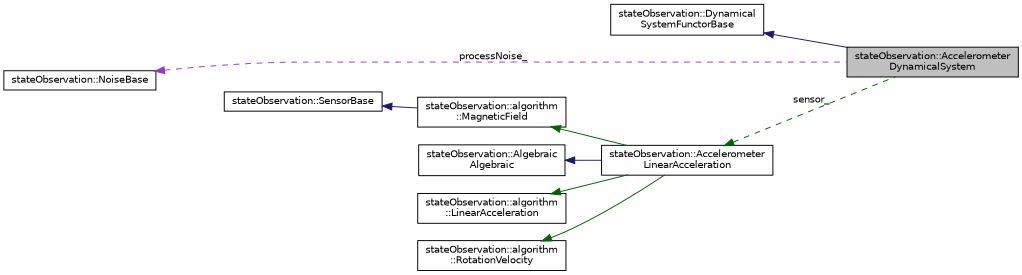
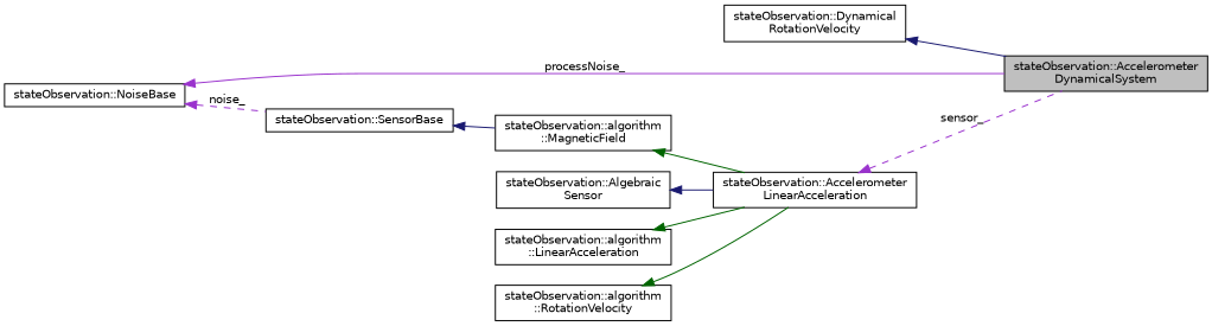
  digraph {
    rankdir=LR
    node [color=black fillcolor=white fontname=Helvetica fontsize=10 shape=record style=filled]
    edge [color=midnightblue dir=back fontname=Helvetica fontsize=10 labelfontname=Helvetica labelfontsize=10 style=solid]
    n1 [fillcolor=grey75 fontcolor=black height=0.2 label="stateObservation::Accelerometer\lDynamicalSystem" width=0.4]
-   n2 [height=0.2 label="stateObservation::Dynamical\lSystemFunctorBase" width=0.4]
+   n2 [height=0.2 label="stateObservation::Dynamical\lRotationVelocity" width=0.4]
    n3 [height=0.2 label="stateObservation::NoiseBase" width=0.4]
    n4 [height=0.2 label="stateObservation::SensorBase" width=0.4]
    n5 [height=0.2 label="stateObservation::algorithm\l::MagneticField" width=0.4]
    n6 [height=0.2 label="stateObservation::Accelerometer\lLinearAcceleration" width=0.4]
-   n7 [height=0.2 label="stateObservation::Algebraic\lAlgebraic" width=0.4]
+   n7 [height=0.2 label="stateObservation::Algebraic\lSensor" width=0.4]
    n8 [height=0.2 label="stateObservation::algorithm\l::LinearAcceleration" width=0.4]
    n9 [height=0.2 label="stateObservation::algorithm\l::RotationVelocity" width=0.4]
    n2 -> n1
-   n3 -> n1 [color=darkorchid3 label=" processNoise_" style=dashed]
+   n3 -> n1 [color=darkorchid3 label=" processNoise_"]
+   n3 -> n4 [color=darkorchid3 label=" noise_" style=dashed]
    n4 -> n5
    n5 -> n6 [color=darkgreen]
-   n6 -> n1 [color=darkgreen label=" sensor_" style=dashed]
+   n6 -> n1 [color=darkorchid3 label=" sensor_" style=dashed]
    n7 -> n6
    n8 -> n6 [color=darkgreen]
    n9 -> n6 [color=darkgreen]
  }
